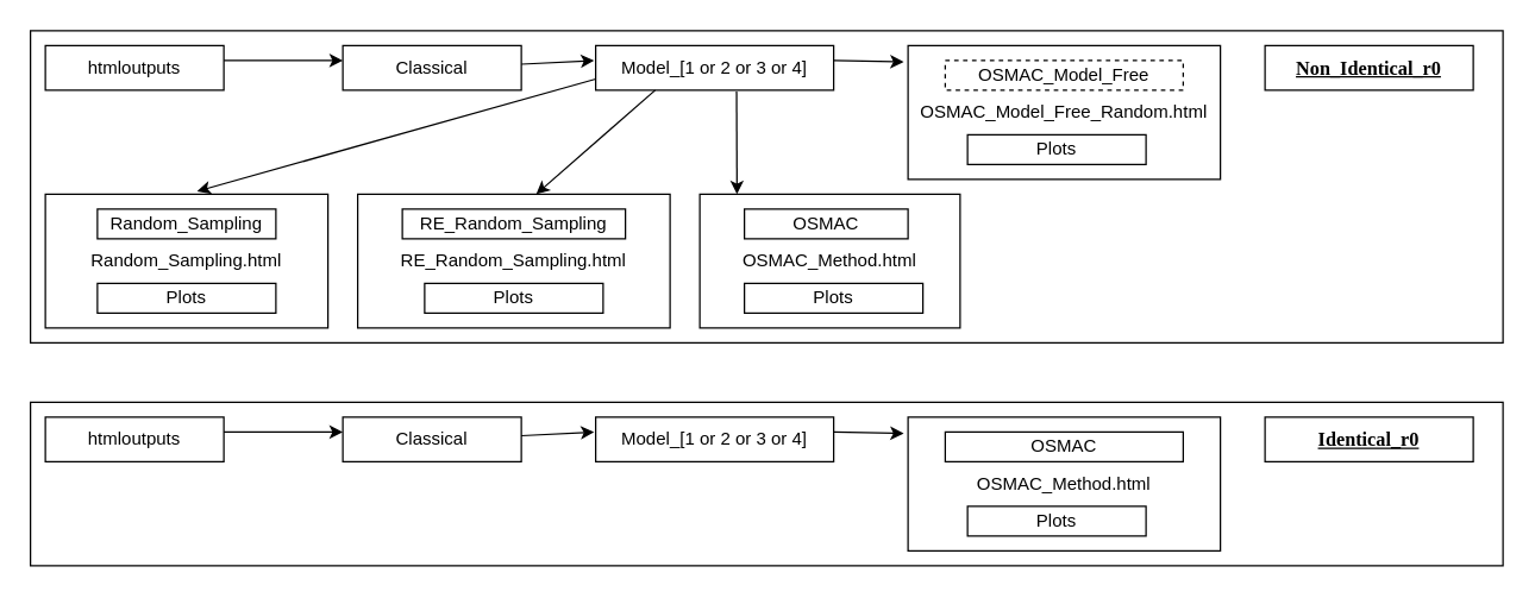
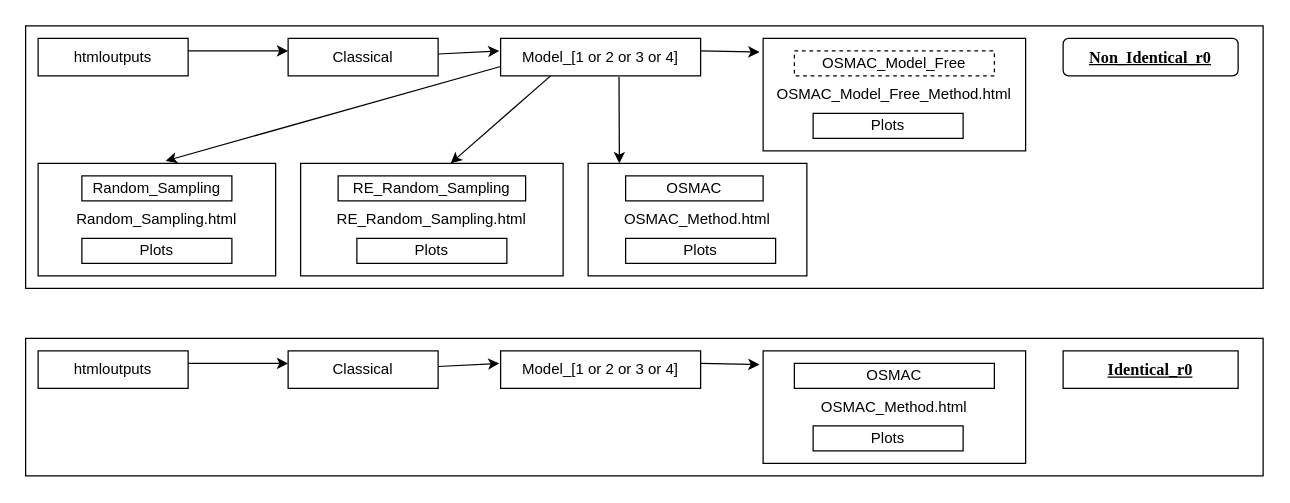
  <mxCell id="0" />
  <mxCell id="1" parent="0" />
  <mxCell id="2" value="" style="rounded=0;whiteSpace=wrap;html=1;fontFamily=Verdana;fontSize=13;fontColor=#000000;" vertex="1" parent="1"><mxGeometry x="20" y="270" width="990" height="110" as="geometry" /></mxCell>
  <mxCell id="3" value="" style="rounded=0;whiteSpace=wrap;html=1;fontFamily=Verdana;fontSize=13;fontColor=#000000;" vertex="1" parent="1"><mxGeometry x="20" y="20" width="990" height="210" as="geometry" /></mxCell>
  <mxCell id="4" value="OSMAC_Method.html" style="rounded=0;whiteSpace=wrap;html=1;" parent="1" vertex="1"><mxGeometry x="470" y="130" width="175" height="90" as="geometry" /></mxCell>
  <mxCell id="5" value="&lt;span style=&quot;white-space: normal&quot;&gt;RE_Random_Sampling.html&lt;/span&gt;" style="rounded=0;whiteSpace=wrap;html=1;" parent="1" vertex="1"><mxGeometry x="240" y="130" width="210" height="90" as="geometry" /></mxCell>
  <mxCell id="6" value="Random_Sampling.html&lt;br&gt;" style="rounded=0;whiteSpace=wrap;html=1;" parent="1" vertex="1"><mxGeometry x="30" y="130" width="190" height="90" as="geometry" /></mxCell>
  <mxCell id="7" value="htmloutputs" style="rounded=0;whiteSpace=wrap;html=1;" parent="1" vertex="1"><mxGeometry x="30" y="30" width="120" height="30" as="geometry" /></mxCell>
  <mxCell id="8" value="Classical" style="rounded=0;whiteSpace=wrap;html=1;" parent="1" vertex="1"><mxGeometry x="230" y="30" width="120" height="30" as="geometry" /></mxCell>
  <mxCell id="9" value="Model_[1 or 2 or 3 or 4]" style="rounded=0;whiteSpace=wrap;html=1;" parent="1" vertex="1"><mxGeometry x="400" y="30" width="160" height="30" as="geometry" /></mxCell>
  <mxCell id="10" value="Random_Sampling" style="rounded=0;whiteSpace=wrap;html=1;" parent="1" vertex="1"><mxGeometry x="65" y="140" width="120" height="20" as="geometry" /></mxCell>
  <mxCell id="11" value="RE_Random_Sampling" style="rounded=0;whiteSpace=wrap;html=1;" parent="1" vertex="1"><mxGeometry x="270" y="140" width="150" height="20" as="geometry" /></mxCell>
  <mxCell id="12" value="OSMAC" style="rounded=0;whiteSpace=wrap;html=1;" parent="1" vertex="1"><mxGeometry x="500" y="140" width="110" height="20" as="geometry" /></mxCell>
  <mxCell id="13" value="" style="endArrow=classic;html=1;" parent="1" edge="1"><mxGeometry width="50" height="50" relative="1" as="geometry"><mxPoint x="150" y="40" as="sourcePoint" /><mxPoint x="230" y="40" as="targetPoint" /></mxGeometry></mxCell>
  <mxCell id="14" value="" style="endArrow=classic;html=1;exitX=1;exitY=0.25;exitDx=0;exitDy=0;" parent="1" edge="1"><mxGeometry width="50" height="50" relative="1" as="geometry"><mxPoint x="350" y="42.5" as="sourcePoint" /><mxPoint x="399" y="40" as="targetPoint" /></mxGeometry></mxCell>
  <mxCell id="15" value="" style="endArrow=classic;html=1;exitX=0;exitY=0.75;exitDx=0;exitDy=0;entryX=0.537;entryY=-0.022;entryDx=0;entryDy=0;entryPerimeter=0;" parent="1" source="9" target="6" edge="1"><mxGeometry width="50" height="50" relative="1" as="geometry"><mxPoint x="142.5" y="130" as="sourcePoint" /><mxPoint x="160" y="110" as="targetPoint" /></mxGeometry></mxCell>
  <mxCell id="16" value="" style="endArrow=classic;html=1;exitX=0.25;exitY=1;exitDx=0;exitDy=0;" parent="1" source="9" edge="1"><mxGeometry width="50" height="50" relative="1" as="geometry"><mxPoint x="310" y="130" as="sourcePoint" /><mxPoint x="360" y="130" as="targetPoint" /></mxGeometry></mxCell>
  <mxCell id="17" value="" style="endArrow=classic;html=1;exitX=0.592;exitY=1.033;exitDx=0;exitDy=0;exitPerimeter=0;" parent="1" source="9" edge="1"><mxGeometry width="50" height="50" relative="1" as="geometry"><mxPoint x="330" y="132" as="sourcePoint" /><mxPoint x="495" y="130" as="targetPoint" /></mxGeometry></mxCell>
  <mxCell id="18" value="Plots" style="rounded=0;whiteSpace=wrap;html=1;" parent="1" vertex="1"><mxGeometry x="65" y="190" width="120" height="20" as="geometry" /></mxCell>
  <mxCell id="19" value="Plots" style="rounded=0;whiteSpace=wrap;html=1;" parent="1" vertex="1"><mxGeometry x="285" y="190" width="120" height="20" as="geometry" /></mxCell>
  <mxCell id="20" value="Plots" style="rounded=0;whiteSpace=wrap;html=1;" parent="1" vertex="1"><mxGeometry x="500" y="190" width="120" height="20" as="geometry" /></mxCell>
- <mxCell id="21" value="OSMAC_Model_Free_Random.html" style="rounded=0;whiteSpace=wrap;html=1;" vertex="1" parent="1"><mxGeometry x="610" y="30" width="210" height="90" as="geometry" /></mxCell>
+ <mxCell id="21" value="OSMAC_Model_Free_Method.html" style="rounded=0;whiteSpace=wrap;html=1;" vertex="1" parent="1"><mxGeometry x="610" y="30" width="210" height="90" as="geometry" /></mxCell>
  <mxCell id="22" value="OSMAC_Model_Free" style="rounded=0;whiteSpace=wrap;html=1;dashed=1;" vertex="1" parent="1"><mxGeometry x="635" y="40" width="160" height="20" as="geometry" /></mxCell>
  <mxCell id="23" value="Plots" style="rounded=0;whiteSpace=wrap;html=1;" vertex="1" parent="1"><mxGeometry x="650" y="90" width="120" height="20" as="geometry" /></mxCell>
  <mxCell id="24" value="" style="endArrow=classic;html=1;exitX=0.592;exitY=1.033;exitDx=0;exitDy=0;exitPerimeter=0;entryX=-0.014;entryY=0.122;entryDx=0;entryDy=0;entryPerimeter=0;" edge="1" parent="1" target="21"><mxGeometry width="50" height="50" relative="1" as="geometry"><mxPoint x="560" y="40" as="sourcePoint" /><mxPoint x="535.28" y="139.01" as="targetPoint" /></mxGeometry></mxCell>
- <mxCell id="25" value="&lt;font color=&quot;#000000&quot;&gt;&lt;b&gt;&lt;u&gt;Non_Identical_r0&lt;/u&gt;&lt;/b&gt;&lt;/font&gt;" style="rounded=0;whiteSpace=wrap;html=1;fontFamily=Verdana;fontSize=13;fontColor=#CC00CC;" vertex="1" parent="1"><mxGeometry x="850" y="30" width="140" height="30" as="geometry" /></mxCell>
+ <mxCell id="25" value="&lt;font color=&quot;#000000&quot;&gt;&lt;b&gt;&lt;u&gt;Non_Identical_r0&lt;/u&gt;&lt;/b&gt;&lt;/font&gt;" style="whiteSpace=wrap;html=1;fontFamily=Verdana;fontSize=13;fontColor=#CC00CC;rounded=1;" vertex="1" parent="1"><mxGeometry x="850" y="30" width="140" height="30" as="geometry" /></mxCell>
  <mxCell id="26" value="htmloutputs" style="rounded=0;whiteSpace=wrap;html=1;" vertex="1" parent="1"><mxGeometry x="30" y="280" width="120" height="30" as="geometry" /></mxCell>
  <mxCell id="27" value="Classical" style="rounded=0;whiteSpace=wrap;html=1;" vertex="1" parent="1"><mxGeometry x="230" y="280" width="120" height="30" as="geometry" /></mxCell>
  <mxCell id="28" value="Model_[1 or 2 or 3 or 4]" style="rounded=0;whiteSpace=wrap;html=1;" vertex="1" parent="1"><mxGeometry x="400" y="280" width="160" height="30" as="geometry" /></mxCell>
  <mxCell id="29" value="" style="endArrow=classic;html=1;" edge="1" parent="1"><mxGeometry width="50" height="50" relative="1" as="geometry"><mxPoint x="150" y="290" as="sourcePoint" /><mxPoint x="230" y="290" as="targetPoint" /></mxGeometry></mxCell>
  <mxCell id="30" value="" style="endArrow=classic;html=1;exitX=1;exitY=0.25;exitDx=0;exitDy=0;" edge="1" parent="1"><mxGeometry width="50" height="50" relative="1" as="geometry"><mxPoint x="350" y="292.5" as="sourcePoint" /><mxPoint x="399" y="290" as="targetPoint" /></mxGeometry></mxCell>
  <mxCell id="31" value="OSMAC_Method.html" style="rounded=0;whiteSpace=wrap;html=1;" vertex="1" parent="1"><mxGeometry x="610" y="280" width="210" height="90" as="geometry" /></mxCell>
  <mxCell id="32" value="OSMAC" style="rounded=0;whiteSpace=wrap;html=1;" vertex="1" parent="1"><mxGeometry x="635" y="290" width="160" height="20" as="geometry" /></mxCell>
  <mxCell id="33" value="Plots" style="rounded=0;whiteSpace=wrap;html=1;" vertex="1" parent="1"><mxGeometry x="650" y="340" width="120" height="20" as="geometry" /></mxCell>
  <mxCell id="34" value="" style="endArrow=classic;html=1;exitX=0.592;exitY=1.033;exitDx=0;exitDy=0;exitPerimeter=0;entryX=-0.014;entryY=0.122;entryDx=0;entryDy=0;entryPerimeter=0;" edge="1" parent="1" target="31"><mxGeometry width="50" height="50" relative="1" as="geometry"><mxPoint x="560" y="290" as="sourcePoint" /><mxPoint x="535.28" y="389.01" as="targetPoint" /></mxGeometry></mxCell>
  <mxCell id="35" value="&lt;font color=&quot;#000000&quot;&gt;&lt;b&gt;&lt;u&gt;Identical_r0&lt;/u&gt;&lt;/b&gt;&lt;/font&gt;" style="rounded=0;whiteSpace=wrap;html=1;fontFamily=Verdana;fontSize=13;fontColor=#CC00CC;" vertex="1" parent="1"><mxGeometry x="850" y="280" width="140" height="30" as="geometry" /></mxCell>
